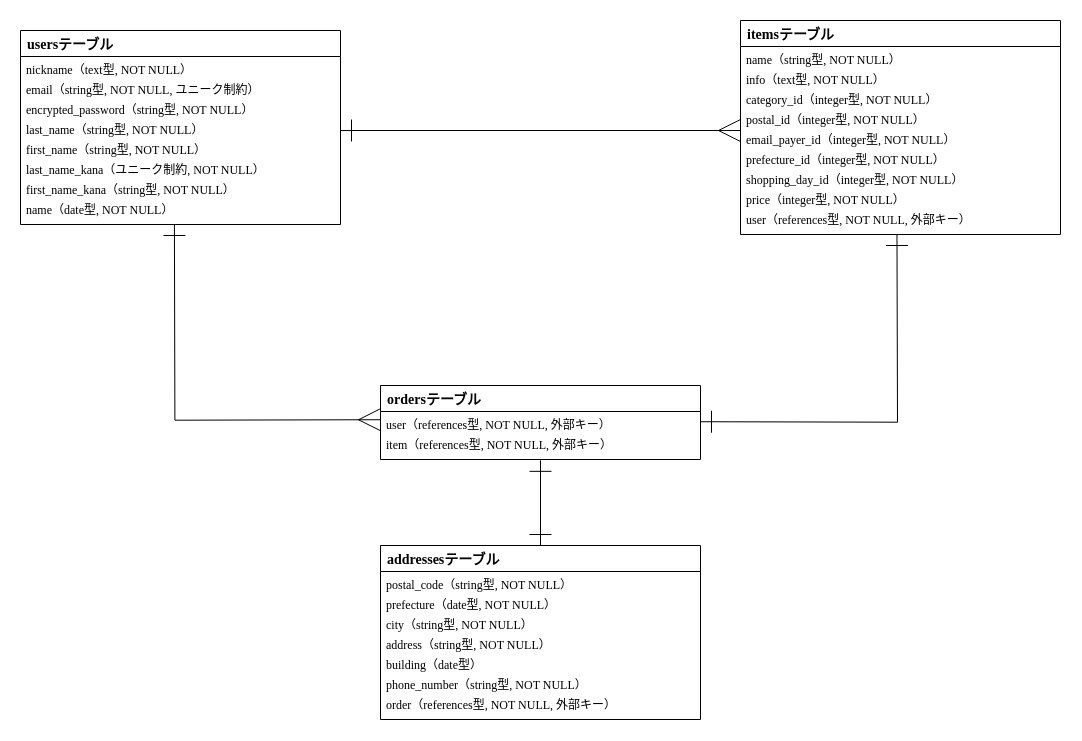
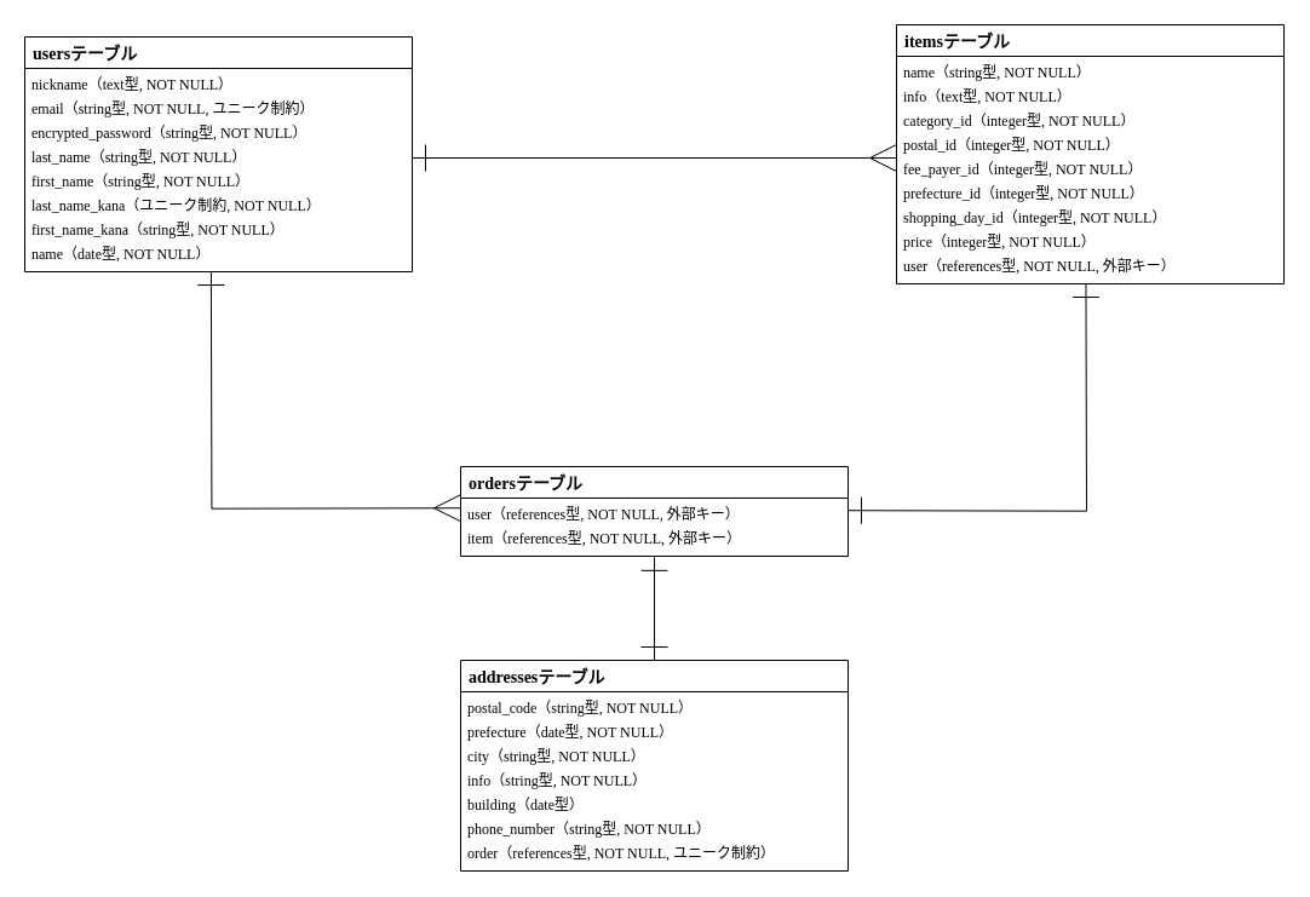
  <mxCell id="0" />
  <mxCell id="1" parent="0" />
  <mxCell id="2" value="usersテーブル" style="swimlane;fontStyle=1;childLayout=stackLayout;horizontal=1;startSize=26;horizontalStack=0;resizeParent=1;resizeParentMax=0;resizeLast=0;collapsible=1;marginBottom=0;align=left;fontSize=14;fillColor=none;verticalAlign=middle;fontFamily=Verdana;strokeColor=default;spacingLeft=5;spacingTop=0;spacingBottom=0;" parent="1" vertex="1"><mxGeometry x="20" y="30" width="320" height="194" as="geometry"><mxRectangle x="-90" y="110" width="140" height="30" as="alternateBounds" /></mxGeometry></mxCell>
  <mxCell id="3" value="nickname（text型, NOT NULL）" style="text;strokeColor=none;fillColor=none;spacingLeft=4;spacingRight=4;overflow=hidden;rotatable=0;points=[[0,0.5],[1,0.5]];portConstraint=eastwest;fontSize=12;whiteSpace=wrap;html=1;verticalAlign=middle;fontFamily=Verdana;spacingTop=4;" parent="2" vertex="1"><mxGeometry y="26" width="320" height="24" as="geometry" /></mxCell>
  <mxCell id="4" value="email（string型, NOT NULL, ユニーク制約）" style="text;strokeColor=none;fillColor=none;spacingLeft=4;spacingRight=4;overflow=hidden;rotatable=0;points=[[0,0.5],[1,0.5]];portConstraint=eastwest;fontSize=12;whiteSpace=wrap;html=1;verticalAlign=middle;fontFamily=Verdana;" parent="2" vertex="1"><mxGeometry y="50" width="320" height="20" as="geometry" /></mxCell>
  <mxCell id="5" value="encrypted_password（string型, NOT NULL）" style="text;strokeColor=none;fillColor=none;spacingLeft=4;spacingRight=4;overflow=hidden;rotatable=0;points=[[0,0.5],[1,0.5]];portConstraint=eastwest;fontSize=12;whiteSpace=wrap;html=1;verticalAlign=middle;fontFamily=Verdana;" parent="2" vertex="1"><mxGeometry y="70" width="320" height="20" as="geometry" /></mxCell>
  <mxCell id="6" value="last_name（string型, NOT NULL）" style="text;strokeColor=none;fillColor=none;spacingLeft=4;spacingRight=4;overflow=hidden;rotatable=0;points=[[0,0.5],[1,0.5]];portConstraint=eastwest;fontSize=12;whiteSpace=wrap;html=1;verticalAlign=middle;fontFamily=Verdana;" parent="2" vertex="1"><mxGeometry y="90" width="320" height="20" as="geometry" /></mxCell>
  <mxCell id="7" value="first_name&lt;span style=&quot;color: rgb(0, 0, 0);&quot;&gt;（string型, NOT NULL）&lt;/span&gt;" style="text;strokeColor=none;fillColor=none;spacingLeft=4;spacingRight=4;overflow=hidden;rotatable=0;points=[[0,0.5],[1,0.5]];portConstraint=eastwest;fontSize=12;whiteSpace=wrap;html=1;verticalAlign=middle;fontFamily=Verdana;" parent="2" vertex="1"><mxGeometry y="110" width="320" height="20" as="geometry" /></mxCell>
  <mxCell id="8" value="last_name_kana&lt;span style=&quot;color: rgb(0, 0, 0);&quot;&gt;（ユニーク制約, NOT NULL）&lt;/span&gt;" style="text;strokeColor=none;fillColor=none;spacingLeft=4;spacingRight=4;overflow=hidden;rotatable=0;points=[[0,0.5],[1,0.5]];portConstraint=eastwest;fontSize=12;whiteSpace=wrap;html=1;verticalAlign=middle;fontFamily=Verdana;" parent="2" vertex="1"><mxGeometry y="130" width="320" height="20" as="geometry" /></mxCell>
  <mxCell id="9" value="first_name_kana&lt;span style=&quot;color: rgb(0, 0, 0);&quot;&gt;（string型, NOT NULL）&lt;/span&gt;" style="text;strokeColor=none;fillColor=none;spacingLeft=4;spacingRight=4;overflow=hidden;rotatable=0;points=[[0,0.5],[1,0.5]];portConstraint=eastwest;fontSize=12;whiteSpace=wrap;html=1;verticalAlign=middle;fontFamily=Verdana;" parent="2" vertex="1"><mxGeometry y="150" width="320" height="20" as="geometry" /></mxCell>
  <mxCell id="10" value="name&lt;span style=&quot;color: rgb(0, 0, 0);&quot;&gt;（date&lt;/span&gt;型&lt;span style=&quot;color: rgb(0, 0, 0);&quot;&gt;, NOT NULL）&lt;/span&gt;" style="text;strokeColor=none;fillColor=none;spacingLeft=4;spacingRight=4;overflow=hidden;rotatable=0;points=[[0,0.5],[1,0.5]];portConstraint=eastwest;fontSize=12;whiteSpace=wrap;html=1;verticalAlign=middle;fontFamily=Verdana;spacingBottom=4;" parent="2" vertex="1"><mxGeometry y="170" width="320" height="24" as="geometry" /></mxCell>
  <mxCell id="11" value="itemsテーブル" style="swimlane;fontStyle=1;childLayout=stackLayout;horizontal=1;startSize=26;horizontalStack=0;resizeParent=1;resizeParentMax=0;resizeLast=0;collapsible=1;marginBottom=0;align=left;fontSize=14;fontFamily=Verdana;fillColor=none;spacingLeft=5;" parent="1" vertex="1"><mxGeometry x="740" y="20" width="320" height="214" as="geometry" /></mxCell>
  <mxCell id="12" value="name（string型, NOT NULL）" style="text;strokeColor=none;fillColor=none;spacingLeft=4;spacingRight=4;overflow=hidden;rotatable=0;points=[[0,0.5],[1,0.5]];portConstraint=eastwest;fontSize=12;whiteSpace=wrap;html=1;verticalAlign=middle;fontFamily=Verdana;spacingTop=4;" parent="11" vertex="1"><mxGeometry y="26" width="320" height="24" as="geometry" /></mxCell>
  <mxCell id="13" value="info（text型, NOT NULL）" style="text;strokeColor=none;fillColor=none;spacingLeft=4;spacingRight=4;overflow=hidden;rotatable=0;points=[[0,0.5],[1,0.5]];portConstraint=eastwest;fontSize=12;whiteSpace=wrap;html=1;fontFamily=Verdana;verticalAlign=middle;" parent="11" vertex="1"><mxGeometry y="50" width="320" height="20" as="geometry" /></mxCell>
  <mxCell id="14" value="category_id（integer型, NOT NULL）" style="text;strokeColor=none;fillColor=none;spacingLeft=4;spacingRight=4;overflow=hidden;rotatable=0;points=[[0,0.5],[1,0.5]];portConstraint=eastwest;fontSize=12;whiteSpace=wrap;html=1;fontFamily=Verdana;verticalAlign=middle;" parent="11" vertex="1"><mxGeometry y="70" width="320" height="20" as="geometry" /></mxCell>
  <mxCell id="15" value="postal_id（integer型, NOT NULL）" style="text;strokeColor=none;fillColor=none;spacingLeft=4;spacingRight=4;overflow=hidden;rotatable=0;points=[[0,0.5],[1,0.5]];portConstraint=eastwest;fontSize=12;whiteSpace=wrap;html=1;verticalAlign=middle;fontFamily=Verdana;" parent="11" vertex="1"><mxGeometry y="90" width="320" height="20" as="geometry" /></mxCell>
- <mxCell id="16" value="email_payer_id&lt;span style=&quot;color: rgb(0, 0, 0);&quot;&gt;（integer型, NOT NULL）&lt;/span&gt;" style="text;strokeColor=none;fillColor=none;spacingLeft=4;spacingRight=4;overflow=hidden;rotatable=0;points=[[0,0.5],[1,0.5]];portConstraint=eastwest;fontSize=12;whiteSpace=wrap;html=1;verticalAlign=middle;fontFamily=Verdana;" parent="11" vertex="1"><mxGeometry y="110" width="320" height="20" as="geometry" /></mxCell>
+ <mxCell id="16" value="fee_payer_id&lt;span style=&quot;color: rgb(0, 0, 0);&quot;&gt;（integer型, NOT NULL）&lt;/span&gt;" style="text;strokeColor=none;fillColor=none;spacingLeft=4;spacingRight=4;overflow=hidden;rotatable=0;points=[[0,0.5],[1,0.5]];portConstraint=eastwest;fontSize=12;whiteSpace=wrap;html=1;verticalAlign=middle;fontFamily=Verdana;" parent="11" vertex="1"><mxGeometry y="110" width="320" height="20" as="geometry" /></mxCell>
  <mxCell id="17" value="prefecture_id&lt;span style=&quot;color: rgb(0, 0, 0);&quot;&gt;（integer型, NOT NULL）&lt;/span&gt;" style="text;strokeColor=none;fillColor=none;spacingLeft=4;spacingRight=4;overflow=hidden;rotatable=0;points=[[0,0.5],[1,0.5]];portConstraint=eastwest;fontSize=12;whiteSpace=wrap;html=1;verticalAlign=middle;fontFamily=Verdana;" parent="11" vertex="1"><mxGeometry y="130" width="320" height="20" as="geometry" /></mxCell>
  <mxCell id="18" value="shopping_day_id&lt;span style=&quot;color: rgb(0, 0, 0);&quot;&gt;（integer型, NOT NULL）&lt;/span&gt;" style="text;strokeColor=none;fillColor=none;spacingLeft=4;spacingRight=4;overflow=hidden;rotatable=0;points=[[0,0.5],[1,0.5]];portConstraint=eastwest;fontSize=12;whiteSpace=wrap;html=1;verticalAlign=middle;fontFamily=Verdana;spacingBottom=1;" parent="11" vertex="1"><mxGeometry y="150" width="320" height="20" as="geometry" /></mxCell>
  <mxCell id="19" value="price（integer型, NOT NULL）" style="text;strokeColor=none;fillColor=none;spacingLeft=4;spacingRight=4;overflow=hidden;rotatable=0;points=[[0,0.5],[1,0.5]];portConstraint=eastwest;fontSize=12;whiteSpace=wrap;html=1;verticalAlign=middle;fontFamily=Verdana;" parent="11" vertex="1"><mxGeometry y="170" width="320" height="20" as="geometry" /></mxCell>
  <mxCell id="20" value="user（&lt;span style=&quot;color: rgb(0, 0, 0); background-color: transparent;&quot;&gt;references型, NOT NULL, 外部キー）&lt;/span&gt;" style="text;strokeColor=none;fillColor=none;spacingLeft=4;spacingRight=4;overflow=hidden;rotatable=0;points=[[0,0.5],[1,0.5]];portConstraint=eastwest;fontSize=12;whiteSpace=wrap;html=1;fontFamily=Verdana;verticalAlign=middle;spacingBottom=4;" parent="11" vertex="1"><mxGeometry y="190" width="320" height="24" as="geometry" /></mxCell>
  <mxCell id="21" value="addressesテーブル" style="swimlane;fontStyle=1;childLayout=stackLayout;horizontal=1;startSize=26;horizontalStack=0;resizeParent=1;resizeParentMax=0;resizeLast=0;collapsible=1;marginBottom=0;align=left;fontSize=14;fillColor=none;fontFamily=Verdana;spacingLeft=5;" parent="1" vertex="1"><mxGeometry x="380" y="545" width="320" height="174" as="geometry" /></mxCell>
  <mxCell id="22" value="postal_code（string型, NOT NULL）" style="text;strokeColor=none;fillColor=none;spacingLeft=4;spacingRight=4;overflow=hidden;rotatable=0;points=[[0,0.5],[1,0.5]];portConstraint=eastwest;fontSize=12;whiteSpace=wrap;html=1;fontFamily=Verdana;verticalAlign=middle;spacingTop=4;" parent="21" vertex="1"><mxGeometry y="26" width="320" height="24" as="geometry" /></mxCell>
  <mxCell id="23" value="prefecture（date型, NOT NULL）" style="text;strokeColor=none;fillColor=none;spacingLeft=4;spacingRight=4;overflow=hidden;rotatable=0;points=[[0,0.5],[1,0.5]];portConstraint=eastwest;fontSize=12;whiteSpace=wrap;html=1;fontFamily=Verdana;verticalAlign=middle;" parent="21" vertex="1"><mxGeometry y="50" width="320" height="20" as="geometry" /></mxCell>
  <mxCell id="24" value="city（string型, NOT NULL）" style="text;strokeColor=none;fillColor=none;spacingLeft=4;spacingRight=4;overflow=hidden;rotatable=0;points=[[0,0.5],[1,0.5]];portConstraint=eastwest;fontSize=12;whiteSpace=wrap;html=1;fontFamily=Verdana;verticalAlign=middle;" parent="21" vertex="1"><mxGeometry y="70" width="320" height="20" as="geometry" /></mxCell>
- <mxCell id="25" value="address（string型, NOT NULL）" style="text;strokeColor=none;fillColor=none;spacingLeft=4;spacingRight=4;overflow=hidden;rotatable=0;points=[[0,0.5],[1,0.5]];portConstraint=eastwest;fontSize=12;whiteSpace=wrap;html=1;fontFamily=Verdana;verticalAlign=middle;" parent="21" vertex="1"><mxGeometry y="90" width="320" height="20" as="geometry" /></mxCell>
+ <mxCell id="25" value="info（string型, NOT NULL）" style="text;strokeColor=none;fillColor=none;spacingLeft=4;spacingRight=4;overflow=hidden;rotatable=0;points=[[0,0.5],[1,0.5]];portConstraint=eastwest;fontSize=12;whiteSpace=wrap;html=1;fontFamily=Verdana;verticalAlign=middle;" parent="21" vertex="1"><mxGeometry y="90" width="320" height="20" as="geometry" /></mxCell>
  <mxCell id="26" value="building（date型）" style="text;strokeColor=none;fillColor=none;spacingLeft=4;spacingRight=4;overflow=hidden;rotatable=0;points=[[0,0.5],[1,0.5]];portConstraint=eastwest;fontSize=12;whiteSpace=wrap;html=1;fontFamily=Verdana;verticalAlign=middle;" parent="21" vertex="1"><mxGeometry y="110" width="320" height="20" as="geometry" /></mxCell>
  <mxCell id="27" value="phone_number（string型, NOT NULL）" style="text;strokeColor=none;fillColor=none;spacingLeft=4;spacingRight=4;overflow=hidden;rotatable=0;points=[[0,0.5],[1,0.5]];portConstraint=eastwest;fontSize=12;whiteSpace=wrap;html=1;fontFamily=Verdana;verticalAlign=middle;" parent="21" vertex="1"><mxGeometry y="130" width="320" height="20" as="geometry" /></mxCell>
- <mxCell id="28" value="order&lt;span style=&quot;color: rgb(0, 0, 0);&quot;&gt;（&lt;/span&gt;&lt;span style=&quot;background-color: transparent; color: rgb(0, 0, 0);&quot;&gt;references型, NOT NULL, 外部キー）&lt;/span&gt;" style="text;strokeColor=none;fillColor=none;spacingLeft=4;spacingRight=4;overflow=hidden;rotatable=0;points=[[0,0.5],[1,0.5]];portConstraint=eastwest;fontSize=12;whiteSpace=wrap;html=1;fontFamily=Verdana;verticalAlign=middle;spacingBottom=4;" parent="21" vertex="1"><mxGeometry y="150" width="320" height="24" as="geometry" /></mxCell>
+ <mxCell id="28" value="order&lt;span style=&quot;color: rgb(0, 0, 0);&quot;&gt;（&lt;/span&gt;&lt;span style=&quot;background-color: transparent; color: rgb(0, 0, 0);&quot;&gt;references型, NOT NULL, ユニーク制約）&lt;/span&gt;" style="text;strokeColor=none;fillColor=none;spacingLeft=4;spacingRight=4;overflow=hidden;rotatable=0;points=[[0,0.5],[1,0.5]];portConstraint=eastwest;fontSize=12;whiteSpace=wrap;html=1;fontFamily=Verdana;verticalAlign=middle;spacingBottom=4;" parent="21" vertex="1"><mxGeometry y="150" width="320" height="24" as="geometry" /></mxCell>
  <mxCell id="29" value="ordersテーブル" style="swimlane;fontStyle=1;childLayout=stackLayout;horizontal=1;startSize=26;horizontalStack=0;resizeParent=1;resizeParentMax=0;resizeLast=0;collapsible=1;marginBottom=0;align=left;fontSize=14;fillColor=none;fontFamily=Verdana;spacingLeft=5;" parent="1" vertex="1"><mxGeometry x="380" y="385" width="320" height="74" as="geometry" /></mxCell>
  <mxCell id="30" value="user（&lt;span style=&quot;background-color: transparent; color: rgb(0, 0, 0);&quot;&gt;references型, NOT NULL, 外部キー）&lt;/span&gt;" style="text;strokeColor=none;fillColor=none;spacingLeft=4;spacingRight=4;overflow=hidden;rotatable=0;points=[[0,0.5],[1,0.5]];portConstraint=eastwest;fontSize=12;whiteSpace=wrap;html=1;verticalAlign=middle;fontFamily=Verdana;spacingTop=4;" parent="29" vertex="1"><mxGeometry y="26" width="320" height="24" as="geometry" /></mxCell>
  <mxCell id="31" value="item&lt;span style=&quot;color: rgb(0, 0, 0);&quot;&gt;（&lt;/span&gt;&lt;span style=&quot;background-color: transparent; color: rgb(0, 0, 0);&quot;&gt;references型, NOT NULL, 外部キー）&lt;/span&gt;" style="text;strokeColor=none;fillColor=none;spacingLeft=4;spacingRight=4;overflow=hidden;rotatable=0;points=[[0,0.5],[1,0.5]];portConstraint=eastwest;fontSize=12;whiteSpace=wrap;html=1;verticalAlign=middle;fontFamily=Verdana;spacingBottom=4;" parent="29" vertex="1"><mxGeometry y="50" width="320" height="24" as="geometry" /></mxCell>
  <mxCell id="32" style="edgeStyle=none;html=1;exitX=1;exitY=0.5;exitDx=0;exitDy=0;endArrow=ERmany;endFill=0;endSize=20;startArrow=ERone;startFill=0;targetPerimeterSpacing=0;startSize=20;" parent="1" source="6" edge="1"><mxGeometry relative="1" as="geometry"><mxPoint x="740" y="130" as="targetPoint" /></mxGeometry></mxCell>
  <mxCell id="33" style="edgeStyle=orthogonalEdgeStyle;html=1;exitX=0;exitY=0.5;exitDx=0;exitDy=0;entryX=0.481;entryY=1.157;entryDx=0;entryDy=0;entryPerimeter=0;rounded=0;startArrow=ERmany;startFill=0;endArrow=ERone;endFill=0;endSize=20;startSize=20;" parent="1" edge="1"><mxGeometry relative="1" as="geometry"><mxPoint x="380" y="419.23" as="sourcePoint" /><mxPoint x="173.92" y="223.998" as="targetPoint" /></mxGeometry></mxCell>
  <mxCell id="34" style="edgeStyle=none;html=1;exitX=0.5;exitY=0;exitDx=0;exitDy=0;entryX=0.469;entryY=1.035;entryDx=0;entryDy=0;entryPerimeter=0;endArrow=ERone;endFill=0;startArrow=ERone;startFill=0;endSize=20;startSize=20;" edge="1" parent="1" source="21"><mxGeometry relative="1" as="geometry"><mxPoint x="540" y="459.84" as="targetPoint" /><mxPoint x="549.92" y="545" as="sourcePoint" /></mxGeometry></mxCell>
  <mxCell id="35" style="edgeStyle=orthogonalEdgeStyle;html=1;exitX=1;exitY=0.5;exitDx=0;exitDy=0;entryX=0.489;entryY=1.074;entryDx=0;entryDy=0;entryPerimeter=0;rounded=0;curved=0;endArrow=ERone;endFill=0;startArrow=ERone;startFill=0;endSize=20;startSize=20;" edge="1" parent="1"><mxGeometry relative="1" as="geometry"><mxPoint x="700" y="421.22" as="sourcePoint" /><mxPoint x="896.48" y="233.996" as="targetPoint" /></mxGeometry></mxCell>
